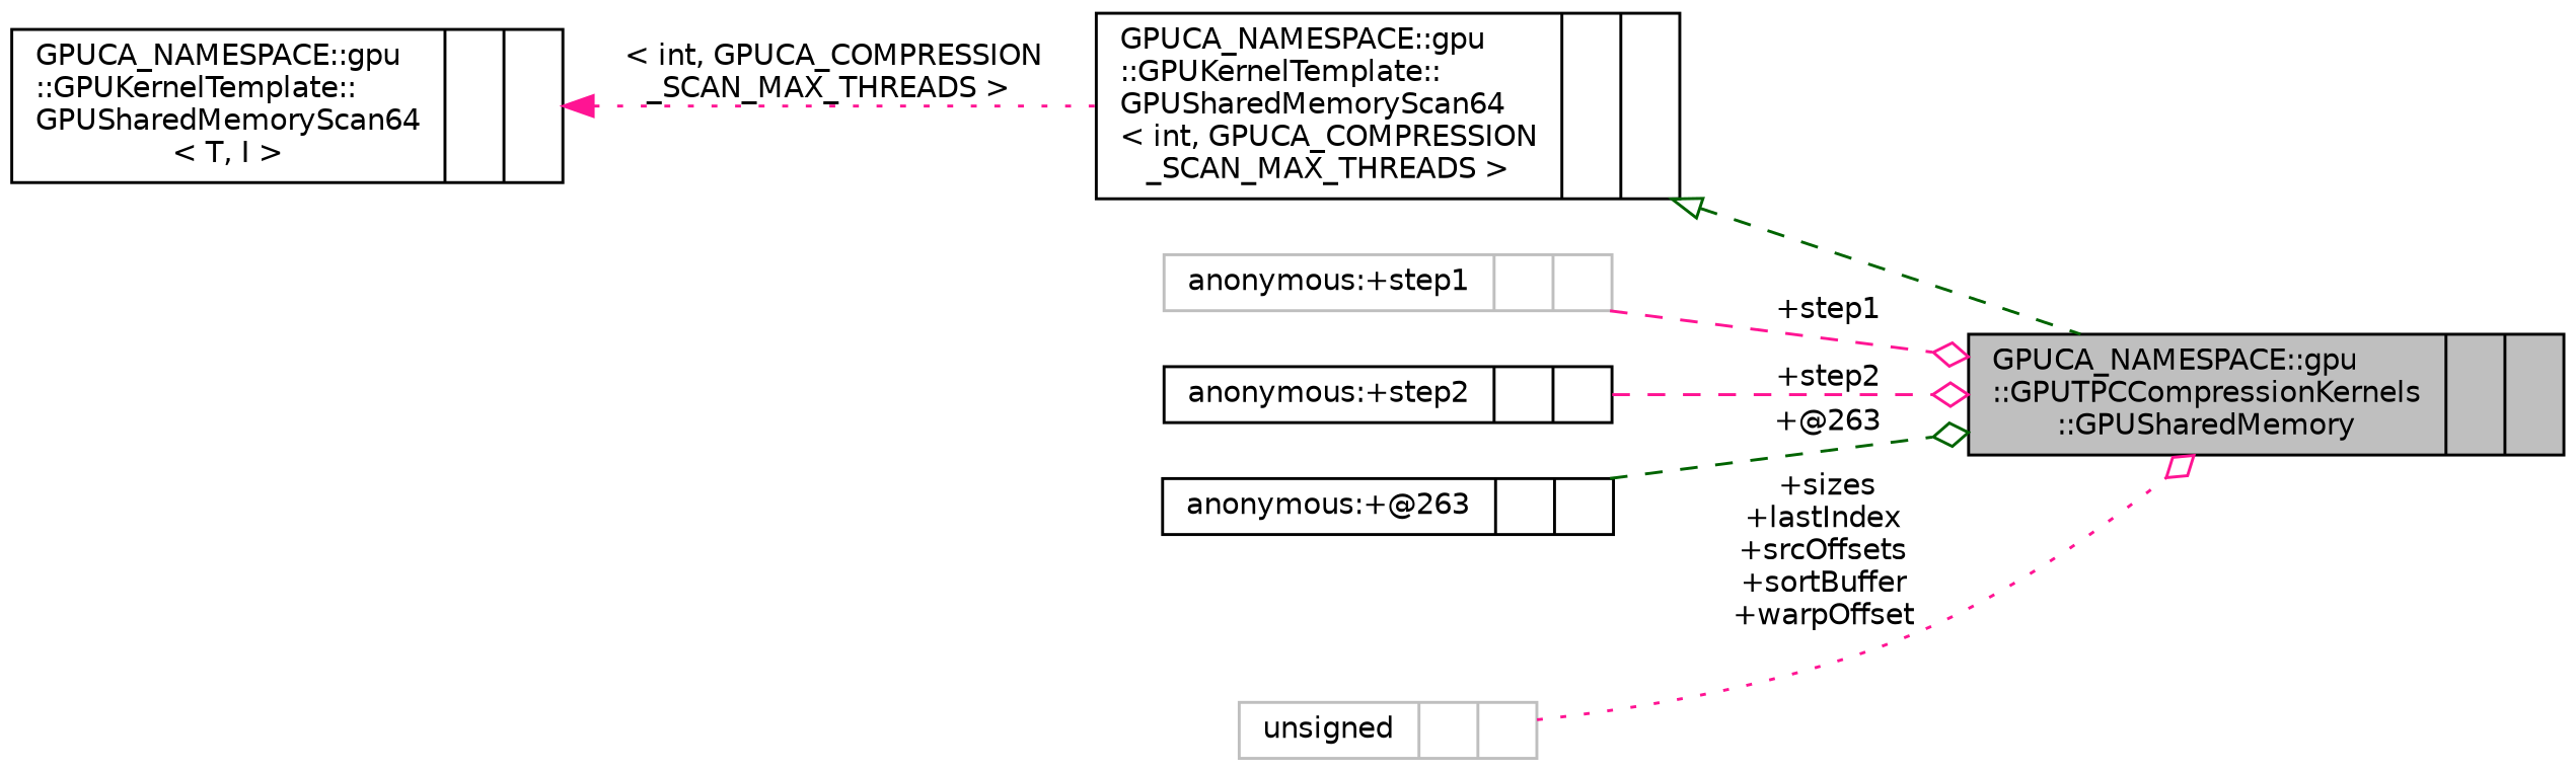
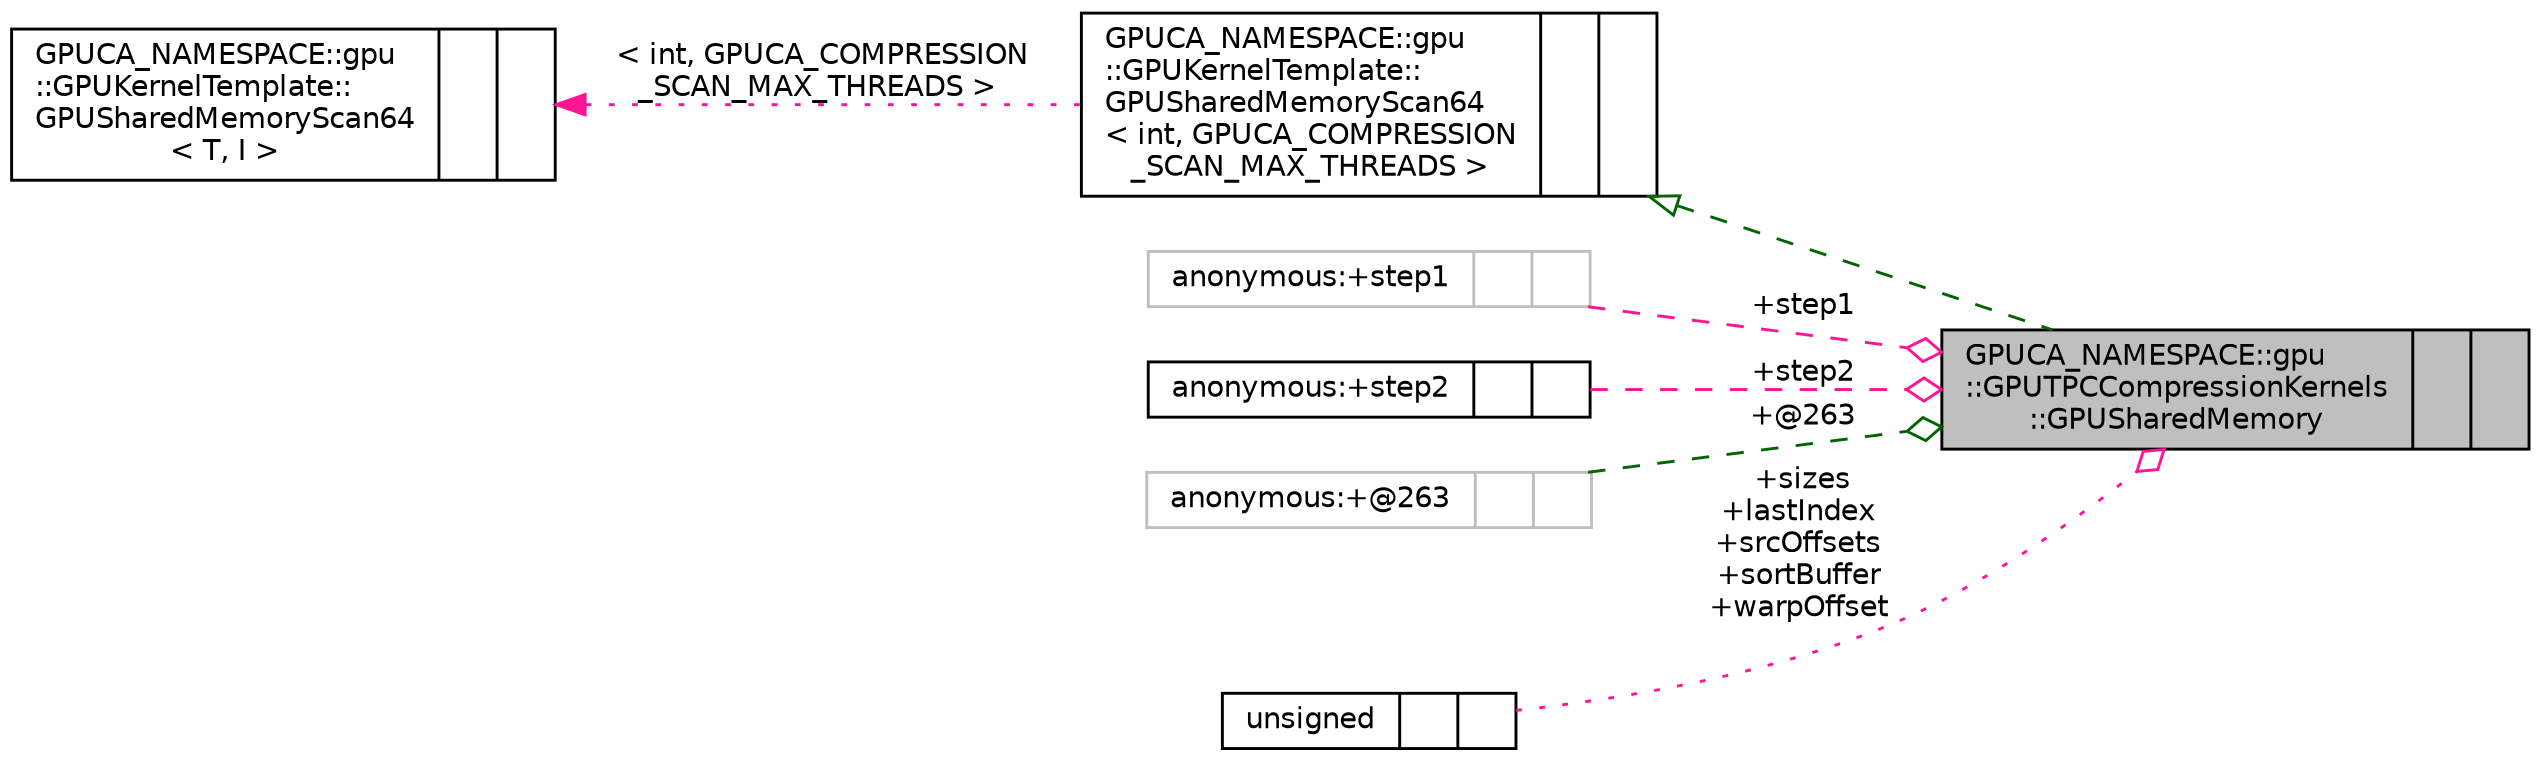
  digraph {
    rankdir=LR
    node [color=black fontname=Helvetica fontsize=10 shape=record]
    edge [color=deeppink fontname=Helvetica fontsize=10 labelfontname=Helvetica labelfontsize=10 style=dashed arrowhead=odiamond]
    n1 [fillcolor=grey75 fontcolor=black height=0.2 label="{GPUCA_NAMESPACE::gpu\l::GPUTPCCompressionKernels\l::GPUSharedMemory\n||}" style=filled width=0.4]
    n2 [height=0.2 label="{GPUCA_NAMESPACE::gpu\l::GPUKernelTemplate::\lGPUSharedMemoryScan64\l\< int, GPUCA_COMPRESSION\l_SCAN_MAX_THREADS \>\n||}" width=0.4]
    n3 [height=0.2 label="{GPUCA_NAMESPACE::gpu\l::GPUKernelTemplate::\lGPUSharedMemoryScan64\l\< T, I \>\n||}" width=0.4]
    n4 [color=grey75 height=0.2 label="{anonymous:+step1\n||}" width=0.4]
    n5 [height=0.2 label="{anonymous:+step2\n||}" width=0.4]
-   n6 [height=0.2 label="{anonymous:+@263\n||}" width=0.4]
-   n7 [color=grey75 height=0.2 label="{unsigned\n||}" width=0.4]
+   n6 [color=grey75 height=0.2 label="{anonymous:+@263\n||}" width=0.4]
+   n7 [height=0.2 label="{unsigned\n||}" width=0.4]
    n2 -> n1 [arrowtail=onormal color=darkgreen dir=back arrowhead=""]
    n3 -> n2 [dir=back label=" \< int, GPUCA_COMPRESSION\l_SCAN_MAX_THREADS \>" style=dotted arrowhead=""]
    n4 -> n1 [label=" +step1"]
    n5 -> n1 [label=" +step2"]
    n6 -> n1 [color=darkgreen label=" +@263"]
    n7 -> n1 [label=" +sizes\n+lastIndex\n+srcOffsets\n+sortBuffer\n+warpOffset" style=dotted]
  }
